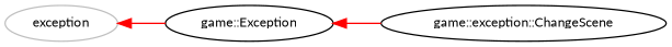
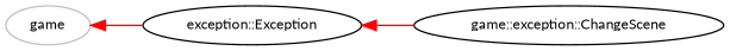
  digraph {
    fontname=Lato
    rankdir=LR
    node [color=black fillcolor=white fontname=Lato fontsize=10 shape=ellipse style=filled]
    edge [color=red dir=back fontname=Lato fontsize=10 labelfontname=Helvetica labelfontsize=10 style=solid]
-   n1 [color=grey75 height=0.2 label=exception width=0.4]
-   n2 [height=0.2 label="game::Exception" width=0.4]
+   n1 [color=grey75 height=0.2 label=game width=0.4]
+   n2 [height=0.2 label="exception::Exception" width=0.4]
    n3 [height=0.2 label="game::exception::ChangeScene" width=0.4]
    n1 -> n2
    n2 -> n3
  }
